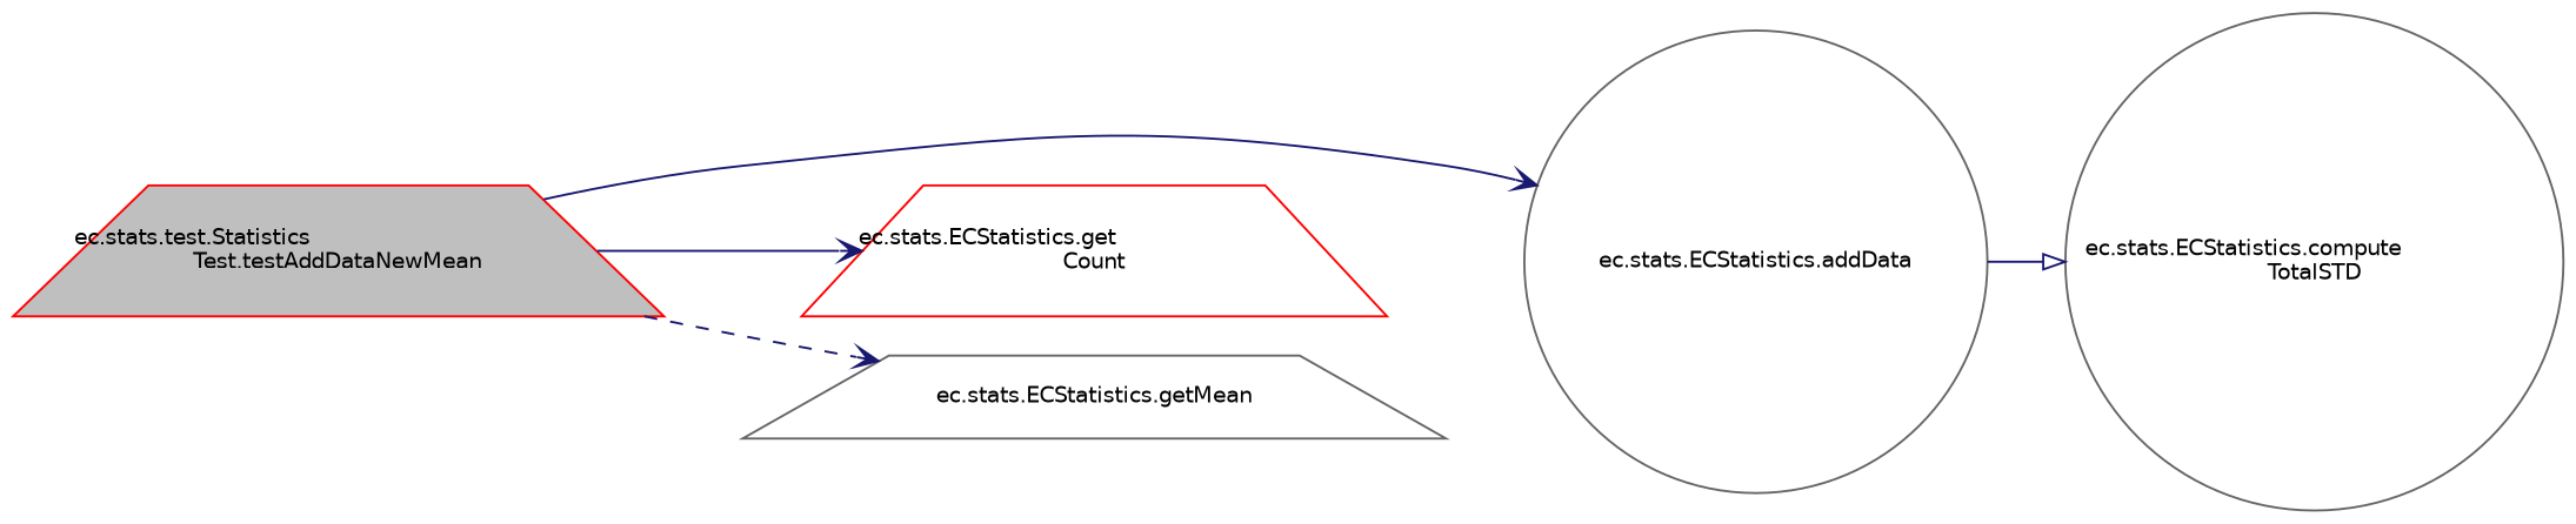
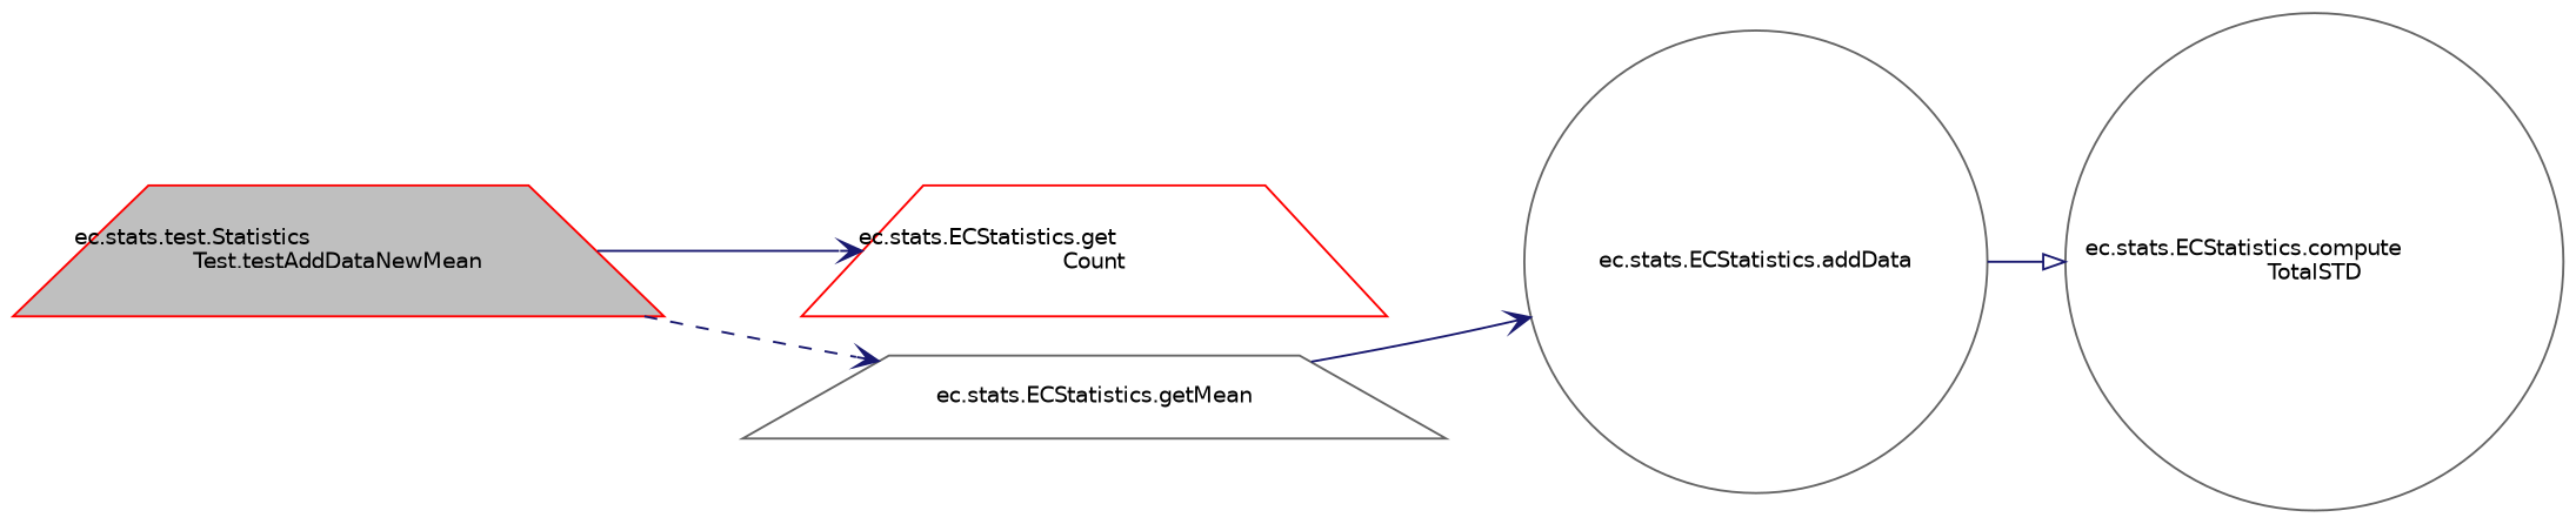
  digraph {
    rankdir=LR
    node [color=gray40 fillcolor=white fontname=Helvetica fontsize=10 shape=trapezium style=filled]
    edge [arrowhead=vee color=midnightblue fontname=Helvetica fontsize=10 labelfontname=Helvetica labelfontsize=10 style=solid]
    n1 [color=red fillcolor=grey75 fontcolor=black height=0.2 label="ec.stats.test.Statistics\lTest.testAddDataNewMean" width=0.4]
    n2 [height=0.2 label="ec.stats.ECStatistics.addData" shape=circle width=0.4]
    n3 [color=red height=0.2 label="ec.stats.ECStatistics.get\lCount" width=0.4]
    n4 [height=0.2 label="ec.stats.ECStatistics.getMean" width=0.4]
    n5 [height=0.2 label="ec.stats.ECStatistics.compute\lTotalSTD" shape=circle width=0.4]
-   n1 -> n2
+   n4 -> n2
    n1 -> n3
    n1 -> n4 [style=dashed]
    n2 -> n5 [arrowhead=onormal]
  }
